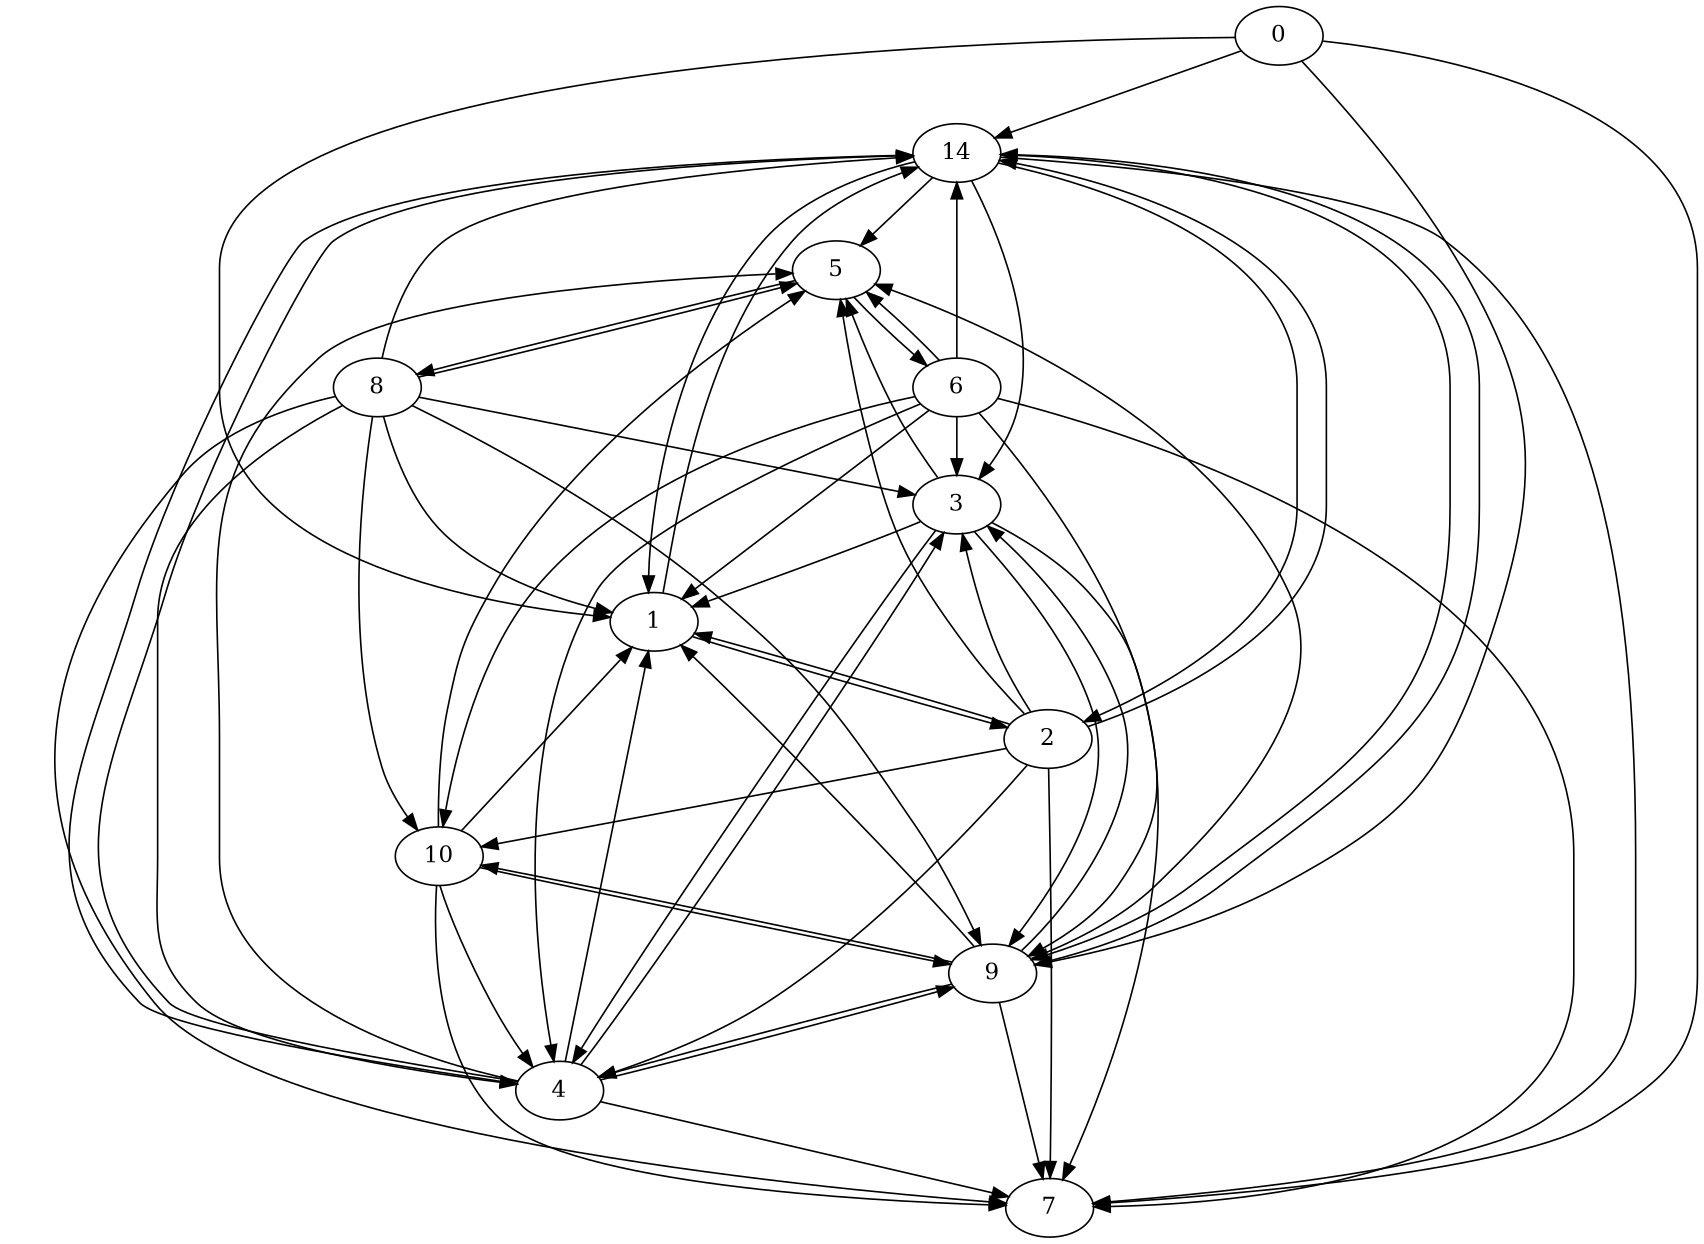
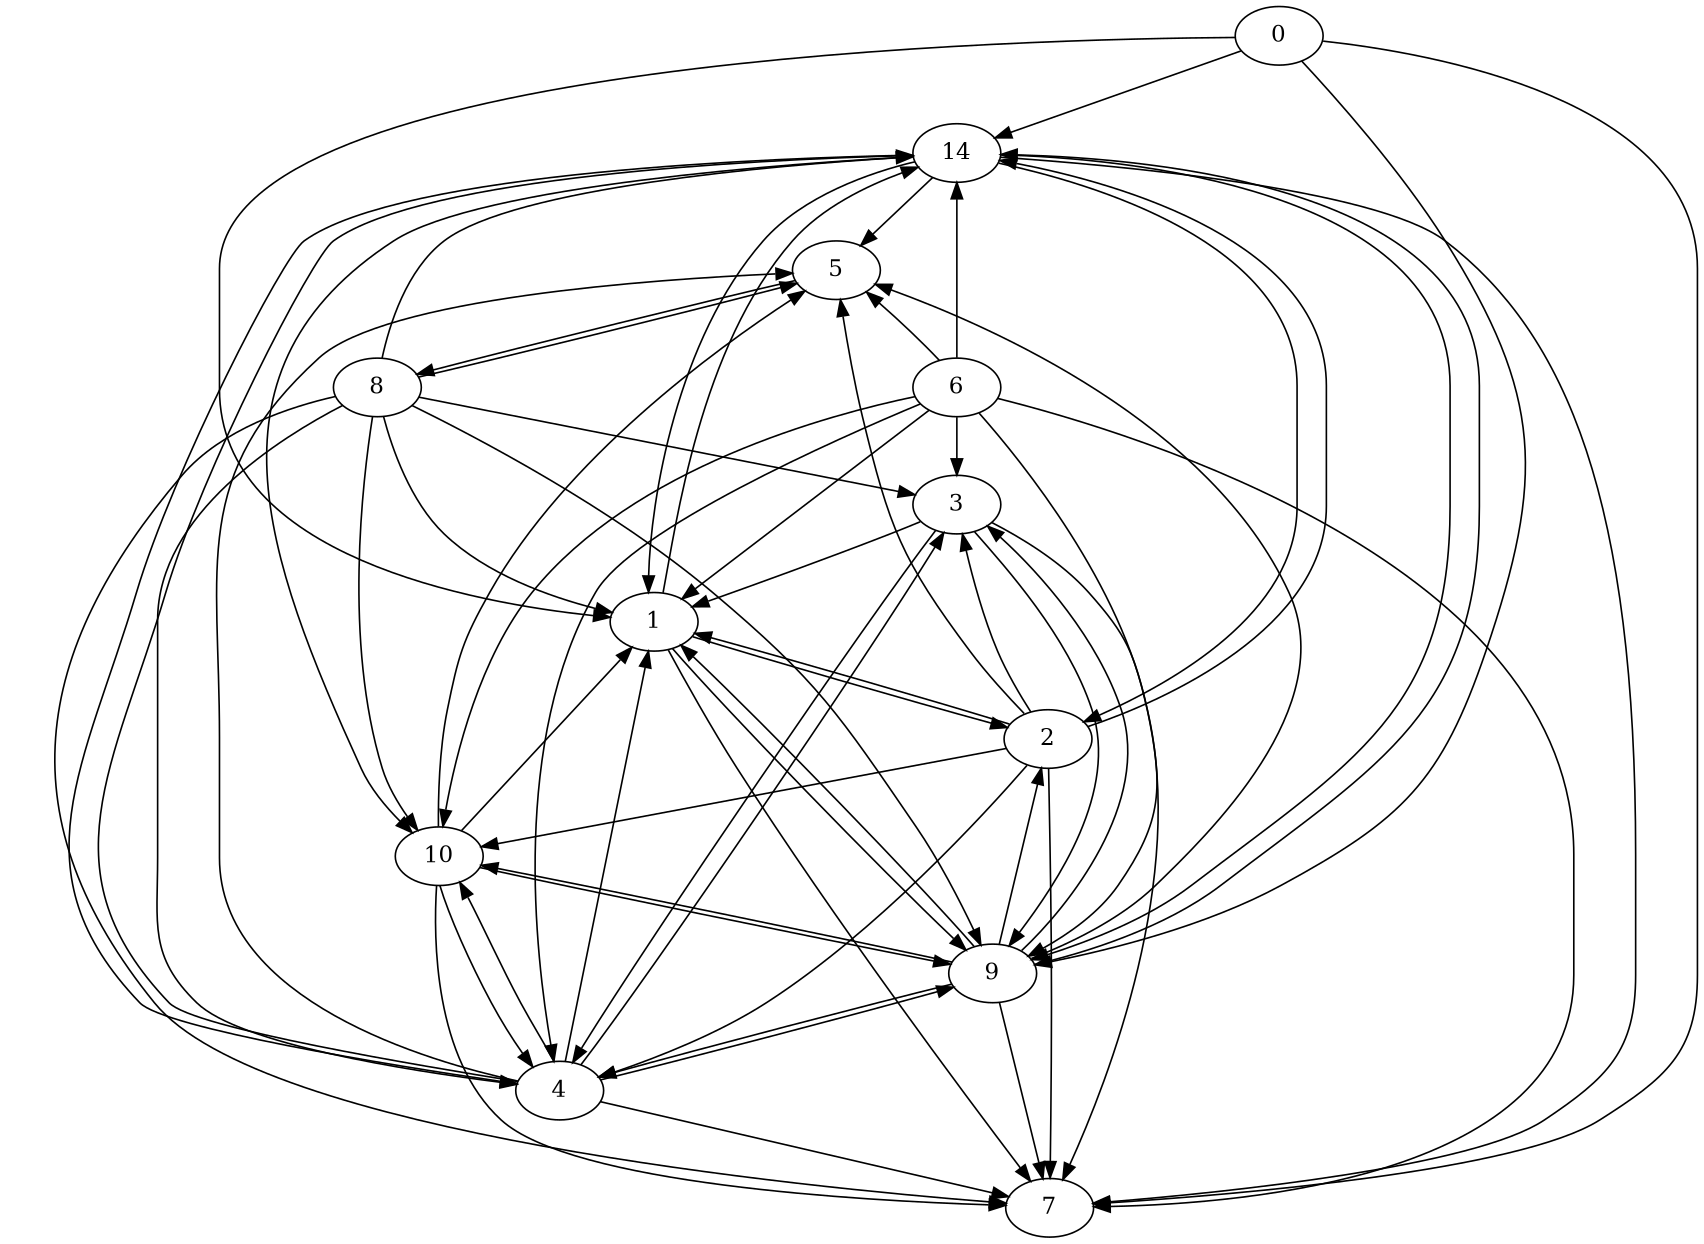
  digraph {
    n1 [label=14]
    7
    5
    4
    9
    1
    10
    2
    8
    6
    3
    0
    n1 -> 7
    n1 -> 5
    n1 -> 4
    n1 -> 9
    n1 -> 1
-   n1 -> 3
+   n1 -> 10
    n1 -> 2
    5 -> 8
-   5 -> 6
    4 -> n1
    4 -> 7
    4 -> 5
    4 -> 9
    4 -> 1
+   4 -> 10
    4 -> 3
    9 -> n1
    9 -> 7
    9 -> 5
    9 -> 4
    9 -> 1
    9 -> 10
+   9 -> 2
    9 -> 3
    1 -> n1
+   1 -> 7
+   1 -> 9
    1 -> 2
    10 -> 7
    10 -> 5
    10 -> 4
    10 -> 9
    10 -> 1
    2 -> n1
    2 -> 7
    2 -> 5
    2 -> 4
    2 -> 1
    2 -> 10
    2 -> 3
    8 -> n1
    8 -> 7
    8 -> 5
    8 -> 4
    8 -> 9
    8 -> 1
    8 -> 10
    8 -> 3
    6 -> n1
    6 -> 7
    6 -> 5
    6 -> 4
    6 -> 9
    6 -> 1
    6 -> 10
    6 -> 3
    3 -> 7
-   3 -> 5
    3 -> 4
    3 -> 9
    3 -> 1
    0 -> n1
    0 -> 7
    0 -> 9
    0 -> 1
  }
